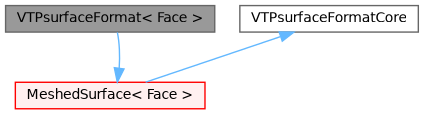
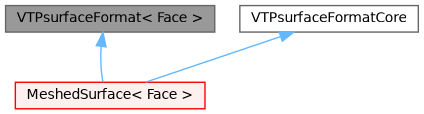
  digraph {
    node [color=gray40 fontname=Helvetica fontsize=10 shape=box style=filled]
    edge [color=steelblue1 dir=back fontname=Helvetica fontsize=10 labelfontname=Helvetica labelfontsize=10 style=solid]
    n1 [fillcolor=grey60 fontcolor=black height=0.2 label="VTPsurfaceFormat\< Face \>" width=0.4]
    n2 [color=red fillcolor="#FFF0F0" height=0.2 label="MeshedSurface\< Face \>" width=0.4]
    n3 [fillcolor=white height=0.2 label=VTPsurfaceFormatCore width=0.4]
-   n2 -> n1
+   n1 -> n2
    n3 -> n2
  }
